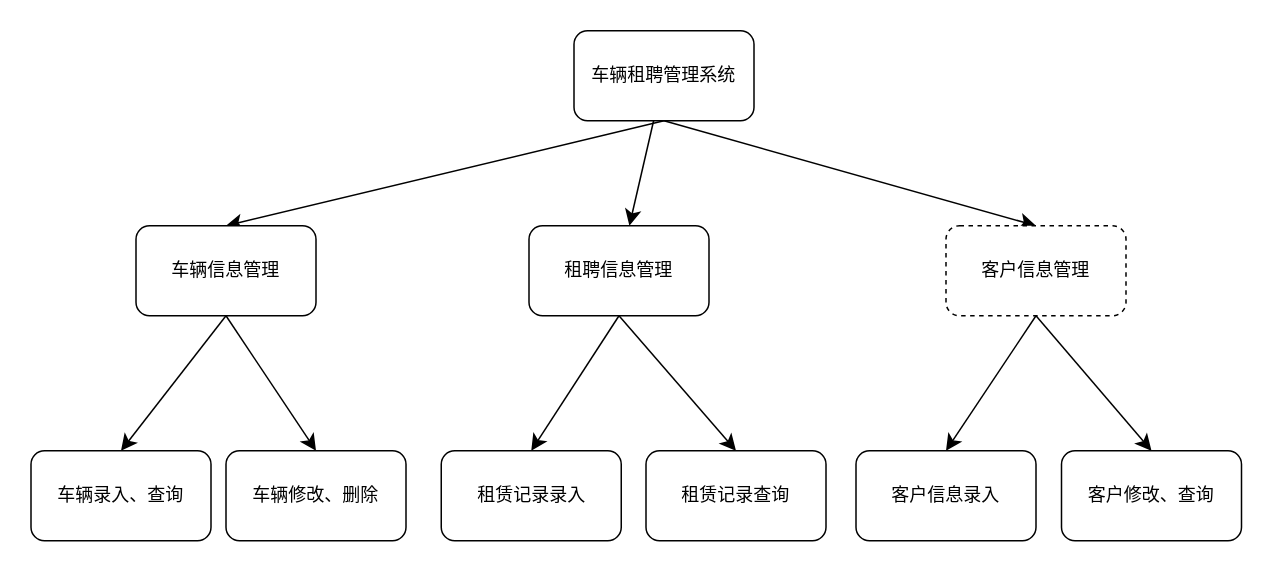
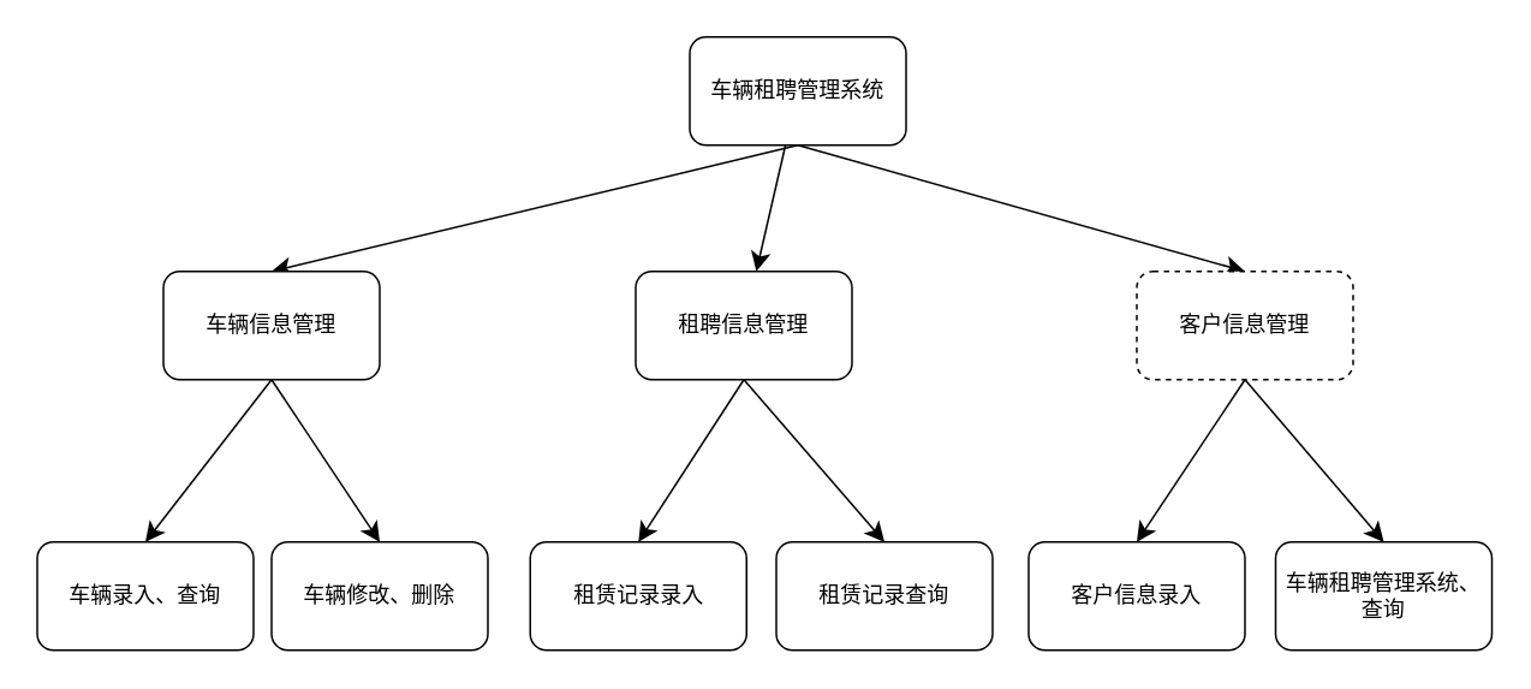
  <mxCell id="0" />
  <mxCell id="1" parent="0" />
  <mxCell id="2" value="" style="edgeStyle=none;curved=1;rounded=0;orthogonalLoop=1;jettySize=auto;html=1;fontSize=12;startSize=8;endSize=8;" edge="1" parent="1" source="5" target="15"><mxGeometry relative="1" as="geometry" /></mxCell>
  <mxCell id="3" style="edgeStyle=none;curved=1;rounded=0;orthogonalLoop=1;jettySize=auto;html=1;exitX=0.5;exitY=1;exitDx=0;exitDy=0;entryX=0.5;entryY=0;entryDx=0;entryDy=0;fontSize=12;startSize=8;endSize=8;" edge="1" parent="1" source="5" target="8"><mxGeometry relative="1" as="geometry" /></mxCell>
  <mxCell id="4" style="edgeStyle=none;curved=1;rounded=0;orthogonalLoop=1;jettySize=auto;html=1;exitX=0.5;exitY=1;exitDx=0;exitDy=0;entryX=0.5;entryY=0;entryDx=0;entryDy=0;fontSize=12;startSize=8;endSize=8;" edge="1" parent="1" source="5" target="12"><mxGeometry relative="1" as="geometry" /></mxCell>
  <mxCell id="5" value="车辆租聘管理系统" style="rounded=1;whiteSpace=wrap;html=1;" vertex="1" parent="1"><mxGeometry x="382" y="20" width="120" height="60" as="geometry" /></mxCell>
  <mxCell id="6" style="edgeStyle=none;curved=1;rounded=0;orthogonalLoop=1;jettySize=auto;html=1;exitX=0.5;exitY=1;exitDx=0;exitDy=0;entryX=0.5;entryY=0;entryDx=0;entryDy=0;fontSize=12;startSize=8;endSize=8;" edge="1" parent="1" source="8" target="9"><mxGeometry relative="1" as="geometry" /></mxCell>
  <mxCell id="7" style="edgeStyle=none;curved=1;rounded=0;orthogonalLoop=1;jettySize=auto;html=1;exitX=0.5;exitY=1;exitDx=0;exitDy=0;entryX=0.5;entryY=0;entryDx=0;entryDy=0;fontSize=12;startSize=8;endSize=8;" edge="1" parent="1" source="8" target="19"><mxGeometry relative="1" as="geometry" /></mxCell>
  <mxCell id="8" value="车辆信息管理" style="rounded=1;whiteSpace=wrap;html=1;" vertex="1" parent="1"><mxGeometry x="90" y="150" width="120" height="60" as="geometry" /></mxCell>
  <mxCell id="9" value="车辆录入、查询" style="rounded=1;whiteSpace=wrap;html=1;" vertex="1" parent="1"><mxGeometry x="20" y="300" width="120" height="60" as="geometry" /></mxCell>
  <mxCell id="10" style="edgeStyle=none;curved=1;rounded=0;orthogonalLoop=1;jettySize=auto;html=1;exitX=0.5;exitY=1;exitDx=0;exitDy=0;entryX=0.5;entryY=0;entryDx=0;entryDy=0;fontSize=12;startSize=8;endSize=8;" edge="1" parent="1" source="12" target="16"><mxGeometry relative="1" as="geometry" /></mxCell>
  <mxCell id="11" style="edgeStyle=none;curved=1;rounded=0;orthogonalLoop=1;jettySize=auto;html=1;exitX=0.5;exitY=1;exitDx=0;exitDy=0;entryX=0.5;entryY=0;entryDx=0;entryDy=0;fontSize=12;startSize=8;endSize=8;" edge="1" parent="1" source="12" target="20"><mxGeometry relative="1" as="geometry" /></mxCell>
  <mxCell id="12" value="客户信息管理" style="rounded=1;whiteSpace=wrap;html=1;dashed=1;" vertex="1" parent="1"><mxGeometry x="630" y="150" width="120" height="60" as="geometry" /></mxCell>
  <mxCell id="13" style="edgeStyle=none;curved=1;rounded=0;orthogonalLoop=1;jettySize=auto;html=1;exitX=0.5;exitY=1;exitDx=0;exitDy=0;entryX=0.5;entryY=0;entryDx=0;entryDy=0;fontSize=12;startSize=8;endSize=8;" edge="1" parent="1" source="15" target="18"><mxGeometry relative="1" as="geometry" /></mxCell>
  <mxCell id="14" style="edgeStyle=none;curved=1;rounded=0;orthogonalLoop=1;jettySize=auto;html=1;exitX=0.5;exitY=1;exitDx=0;exitDy=0;entryX=0.5;entryY=0;entryDx=0;entryDy=0;fontSize=12;startSize=8;endSize=8;" edge="1" parent="1" source="15" target="17"><mxGeometry relative="1" as="geometry" /></mxCell>
  <mxCell id="15" value="租聘信息管理" style="rounded=1;whiteSpace=wrap;html=1;" vertex="1" parent="1"><mxGeometry x="352" y="150" width="120" height="60" as="geometry" /></mxCell>
  <mxCell id="16" value="客户信息录入" style="rounded=1;whiteSpace=wrap;html=1;" vertex="1" parent="1"><mxGeometry x="570" y="300" width="120" height="60" as="geometry" /></mxCell>
  <mxCell id="17" value="租赁记录查询" style="rounded=1;whiteSpace=wrap;html=1;" vertex="1" parent="1"><mxGeometry x="430" y="300" width="120" height="60" as="geometry" /></mxCell>
  <mxCell id="18" value="租赁记录录入" style="rounded=1;whiteSpace=wrap;html=1;" vertex="1" parent="1"><mxGeometry x="293.5" y="300" width="120" height="60" as="geometry" /></mxCell>
  <mxCell id="19" value="车辆修改、删除" style="rounded=1;whiteSpace=wrap;html=1;" vertex="1" parent="1"><mxGeometry x="150" y="300" width="120" height="60" as="geometry" /></mxCell>
- <mxCell id="20" value="客户修改、查询" style="rounded=1;whiteSpace=wrap;html=1;" vertex="1" parent="1"><mxGeometry x="707" y="300" width="120" height="60" as="geometry" /></mxCell>
+ <mxCell id="20" value="车辆租聘管理系统、查询" style="rounded=1;whiteSpace=wrap;html=1;" vertex="1" parent="1"><mxGeometry x="707" y="300" width="120" height="60" as="geometry" /></mxCell>
